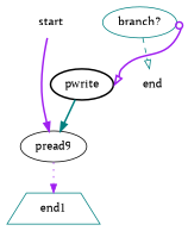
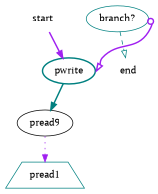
  digraph {
    fontname="PT Serif"
    node [color=teal fontname="PT Serif" shape=ellipse]
    edge [color=purple fontname="PT Serif" style=bold]
    start [color=black shape=plaintext]
-   pwrite [color=black style=bold]
+   pwrite [style=bold]
    n3 [color=black label=pread9]
-   pread1 [shape=trapezium label=end1]
+   pread1 [shape=trapezium]
    end [shape=plaintext]
    n6 [label="branch?"]
-   start -> n3
+   start -> pwrite
    pwrite -> n3 [color=teal]
    n3 -> pread1 [style=dotted]
    n6 -> pwrite [arrowhead=empty arrowtail=odot dir=both headport=e tailport=e]
    n6 -> end [arrowhead=empty color=teal style=dashed]
  }
